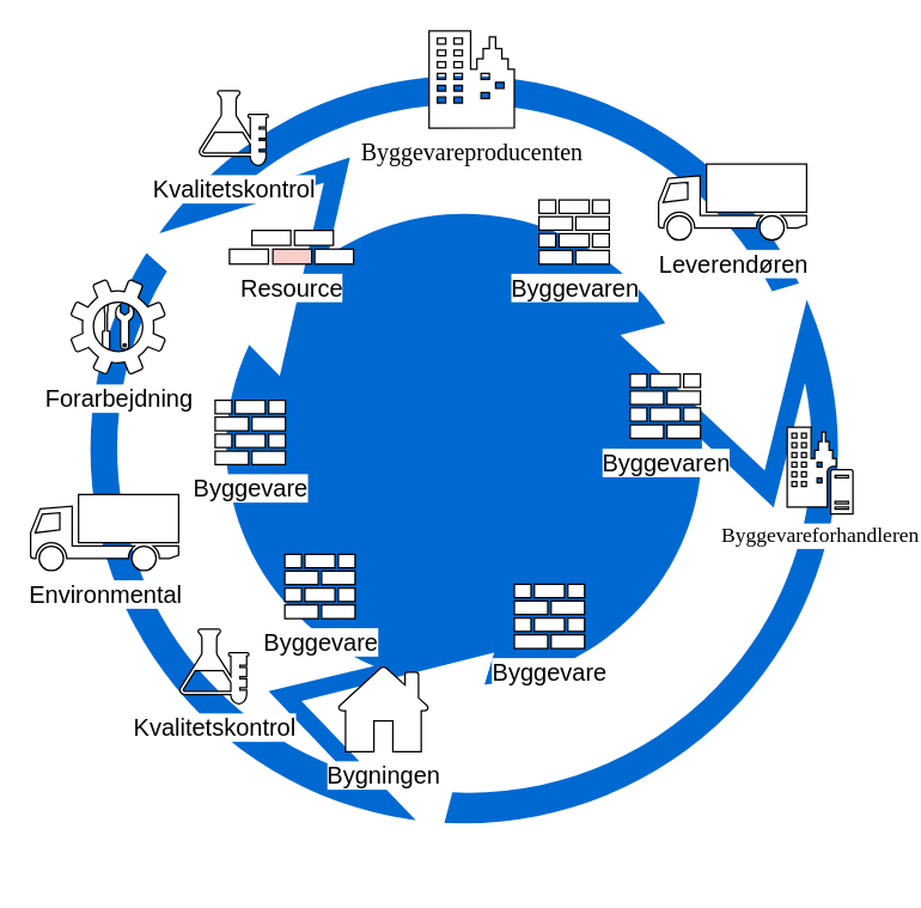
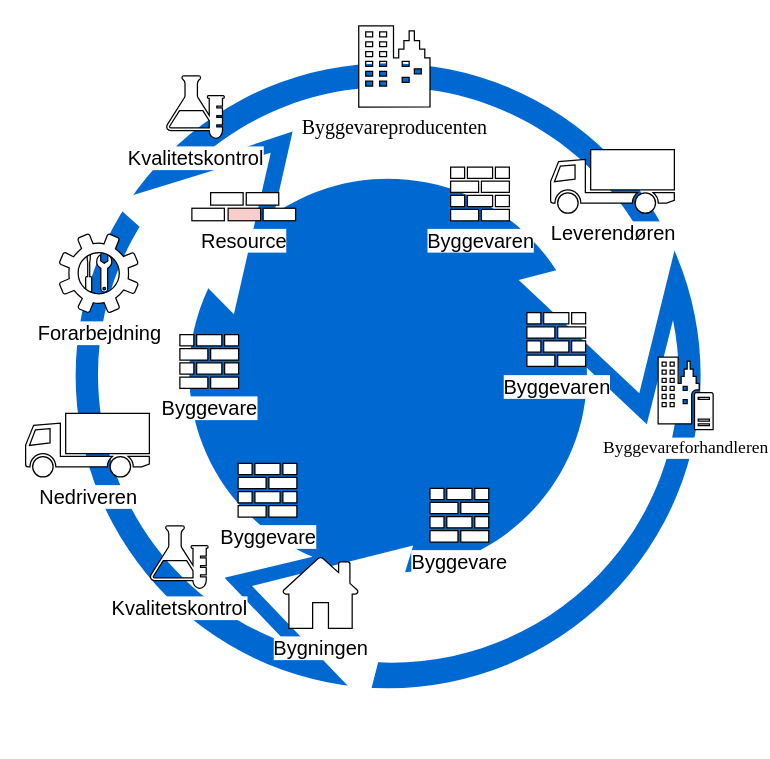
  <mxCell id="0" />
  <mxCell id="1" parent="0" />
  <mxCell id="2" value="" style="ellipse;whiteSpace=wrap;html=1;rounded=0;shadow=0;comic=0;strokeWidth=1;fontFamily=Verdana;fontSize=14;strokeColor=none;fillColor=#0069D1;" parent="1" vertex="1"><mxGeometry x="60" y="50" width="500" height="500" as="geometry" /></mxCell>
- <mxCell id="3" value="Environmental&lt;div&gt;Awareness&lt;/div&gt;" style="shadow=0;dashed=0;html=1;strokeColor=none;shape=mxgraph.mscae.general.continuous_cycle;fillColor=#ffffff;rounded=0;comic=0;fontFamily=Verdana;fontSize=14;fontColor=#FFFFFF;verticalAlign=top;labelPosition=center;verticalLabelPosition=bottom;align=center;" parent="1" vertex="1"><mxGeometry x="68.05" y="60" width="483.9" height="504.06" as="geometry" /></mxCell>
+ <mxCell id="3" value="Byggevaren&lt;div&gt;Awareness&lt;/div&gt;" style="shadow=0;dashed=0;html=1;strokeColor=none;shape=mxgraph.mscae.general.continuous_cycle;fillColor=#ffffff;rounded=0;comic=0;fontFamily=Verdana;fontSize=14;fontColor=#FFFFFF;verticalAlign=top;labelPosition=center;verticalLabelPosition=bottom;align=center;" parent="1" vertex="1"><mxGeometry x="68.05" y="60" width="483.9" height="504.06" as="geometry" /></mxCell>
  <mxCell id="4" value="&lt;font style=&quot;font-size: 16px&quot;&gt;Byggevareproducenten&lt;/font&gt;" style="shadow=0;dashed=0;html=1;labelPosition=center;verticalLabelPosition=bottom;verticalAlign=top;shape=mxgraph.office.concepts.on_premises;rounded=0;comic=0;fontFamily=Verdana;fontSize=14;" parent="1" vertex="1"><mxGeometry x="286.5" y="20" width="57" height="65" as="geometry" /></mxCell>
- <mxCell id="5" value="&lt;font style=&quot;font-size: 16px&quot;&gt;Leverendøren&lt;/font&gt;" style="shape=mxgraph.signs.transportation.truck_1;html=1;pointerEvents=1;verticalLabelPosition=bottom;verticalAlign=top;align=center;sketch=0;labelBackgroundColor=default;" parent="1" vertex="1"><mxGeometry x="440" y="109" width="99" height="51" as="geometry" /></mxCell>
+ <mxCell id="5" value="&lt;font style=&quot;font-size: 16px&quot;&gt;Leverendøren&lt;/font&gt;" style="shape=mxgraph.signs.transportation.truck_1;html=1;pointerEvents=1;verticalLabelPosition=bottom;verticalAlign=top;align=center;sketch=0;labelBackgroundColor=default;" parent="1" vertex="1"><mxGeometry x="440" y="119" width="99" height="51" as="geometry" /></mxCell>
  <mxCell id="6" value="&lt;font style=&quot;font-size: 16px&quot;&gt;Byggevaren&lt;/font&gt;" style="sketch=0;pointerEvents=1;shadow=0;dashed=0;html=1;labelPosition=center;verticalLabelPosition=bottom;verticalAlign=top;outlineConnect=0;align=center;shape=mxgraph.office.concepts.firewall;labelBackgroundColor=default;" parent="1" vertex="1"><mxGeometry x="360" y="133" width="47" height="43" as="geometry" /></mxCell>
  <mxCell id="7" value="&lt;span style=&quot;font-size: 16px&quot;&gt;Kvalitetskontrol&lt;/span&gt;" style="sketch=0;pointerEvents=1;shadow=0;dashed=0;html=1;labelPosition=center;verticalLabelPosition=bottom;verticalAlign=top;outlineConnect=0;align=center;shape=mxgraph.office.concepts.lab;labelBackgroundColor=default;" parent="1" vertex="1"><mxGeometry x="132" y="60" width="47" height="50" as="geometry" /></mxCell>
  <mxCell id="8" value="Byggevareforhandleren" style="shadow=0;dashed=0;html=1;labelPosition=center;verticalLabelPosition=bottom;verticalAlign=top;shape=mxgraph.office.servers.on_premises_server;rounded=0;comic=0;fontFamily=Verdana;fontSize=14;labelBackgroundColor=default;" parent="1" vertex="1"><mxGeometry x="526" y="285" width="44" height="58" as="geometry" /></mxCell>
  <mxCell id="9" value="&lt;font style=&quot;font-size: 16px&quot;&gt;Bygningen&lt;/font&gt;" style="sketch=0;pointerEvents=1;shadow=0;dashed=0;html=1;labelPosition=center;verticalLabelPosition=bottom;verticalAlign=top;outlineConnect=0;align=center;shape=mxgraph.office.concepts.home;labelBackgroundColor=default;" parent="1" vertex="1"><mxGeometry x="225.5" y="445" width="61" height="57" as="geometry" /></mxCell>
- <mxCell id="10" value="&lt;font style=&quot;font-size: 16px&quot;&gt;Environmental&lt;/font&gt;" style="shape=mxgraph.signs.transportation.truck_1;html=1;pointerEvents=1;verticalLabelPosition=bottom;verticalAlign=top;align=center;sketch=0;labelBackgroundColor=default;" parent="1" vertex="1"><mxGeometry x="20" y="330" width="99" height="51" as="geometry" /></mxCell>
+ <mxCell id="10" value="&lt;font style=&quot;font-size: 16px&quot;&gt;Nedriveren&lt;/font&gt;" style="shape=mxgraph.signs.transportation.truck_1;html=1;pointerEvents=1;verticalLabelPosition=bottom;verticalAlign=top;align=center;sketch=0;labelBackgroundColor=default;" parent="1" vertex="1"><mxGeometry x="20" y="330" width="99" height="51" as="geometry" /></mxCell>
  <mxCell id="11" value="" style="sketch=0;pointerEvents=1;shadow=0;dashed=0;html=1;labelPosition=center;verticalLabelPosition=bottom;verticalAlign=top;outlineConnect=0;align=center;shape=mxgraph.office.concepts.maintenance;fontSize=16;" parent="1" vertex="1"><mxGeometry x="68.05" y="203" width="20.89" height="30" as="geometry" /></mxCell>
  <mxCell id="12" value="Forarbejdning" style="sketch=0;pointerEvents=1;shadow=0;dashed=0;html=1;labelPosition=center;verticalLabelPosition=bottom;verticalAlign=top;outlineConnect=0;align=center;shape=mxgraph.office.concepts.settings;fontSize=16;labelBackgroundColor=default;" parent="1" vertex="1"><mxGeometry x="47" y="186.5" width="63" height="63" as="geometry" /></mxCell>
  <mxCell id="13" value="&lt;font style=&quot;font-size: 16px&quot;&gt;Byggevare&lt;/font&gt;" style="sketch=0;pointerEvents=1;shadow=0;dashed=0;html=1;labelPosition=center;verticalLabelPosition=bottom;verticalAlign=top;outlineConnect=0;align=center;shape=mxgraph.office.concepts.firewall;labelBackgroundColor=default;" parent="1" vertex="1"><mxGeometry x="143.4" y="267.06" width="47" height="43" as="geometry" /></mxCell>
  <mxCell id="14" value="&lt;font style=&quot;font-size: 16px&quot;&gt;Byggevaren&lt;/font&gt;" style="sketch=0;pointerEvents=1;shadow=0;dashed=0;html=1;labelPosition=center;verticalLabelPosition=bottom;verticalAlign=top;outlineConnect=0;align=center;shape=mxgraph.office.concepts.firewall;labelBackgroundColor=default;" parent="1" vertex="1"><mxGeometry x="421" y="249.5" width="47" height="43" as="geometry" /></mxCell>
  <mxCell id="15" value="&lt;font style=&quot;font-size: 16px&quot;&gt;Byggevare&lt;/font&gt;" style="sketch=0;pointerEvents=1;shadow=0;dashed=0;html=1;labelPosition=center;verticalLabelPosition=bottom;verticalAlign=top;outlineConnect=0;align=center;shape=mxgraph.office.concepts.firewall;labelBackgroundColor=default;" parent="1" vertex="1"><mxGeometry x="343.5" y="390" width="47" height="43" as="geometry" /></mxCell>
  <mxCell id="16" value="Resource" style="rounded=0;whiteSpace=wrap;html=1;labelBackgroundColor=default;fontSize=16;labelPosition=center;verticalLabelPosition=bottom;align=center;verticalAlign=top;fillColor=#f8cecc;" parent="1" vertex="1"><mxGeometry x="182" y="166" width="26" height="10" as="geometry" /></mxCell>
  <mxCell id="17" value="&lt;span style=&quot;font-size: 16px&quot;&gt;Kvalitetskontrol&lt;/span&gt;" style="sketch=0;pointerEvents=1;shadow=0;dashed=0;html=1;labelPosition=center;verticalLabelPosition=bottom;verticalAlign=top;outlineConnect=0;align=center;shape=mxgraph.office.concepts.lab;labelBackgroundColor=default;" vertex="1" parent="1"><mxGeometry x="119" y="420" width="47" height="50" as="geometry" /></mxCell>
  <mxCell id="18" value="&lt;font style=&quot;font-size: 16px&quot;&gt;Byggevare&lt;/font&gt;" style="sketch=0;pointerEvents=1;shadow=0;dashed=0;html=1;labelPosition=center;verticalLabelPosition=bottom;verticalAlign=top;outlineConnect=0;align=center;shape=mxgraph.office.concepts.firewall;labelBackgroundColor=default;" vertex="1" parent="1"><mxGeometry x="190" y="370" width="47" height="43" as="geometry" /></mxCell>
  <mxCell id="19" value="" style="rounded=0;whiteSpace=wrap;html=1;labelBackgroundColor=default;fontSize=16;labelPosition=center;verticalLabelPosition=bottom;align=center;verticalAlign=top;" vertex="1" parent="1"><mxGeometry x="210" y="166" width="26" height="10" as="geometry" /></mxCell>
  <mxCell id="20" value="" style="rounded=0;whiteSpace=wrap;html=1;labelBackgroundColor=default;fontSize=16;labelPosition=center;verticalLabelPosition=bottom;align=center;verticalAlign=top;" vertex="1" parent="1"><mxGeometry x="196.5" y="153.5" width="26" height="10" as="geometry" /></mxCell>
  <mxCell id="21" value="" style="rounded=0;whiteSpace=wrap;html=1;labelBackgroundColor=default;fontSize=16;labelPosition=center;verticalLabelPosition=bottom;align=center;verticalAlign=top;" vertex="1" parent="1"><mxGeometry x="153" y="166" width="26" height="10" as="geometry" /></mxCell>
  <mxCell id="22" value="" style="rounded=0;whiteSpace=wrap;html=1;labelBackgroundColor=default;fontSize=16;labelPosition=center;verticalLabelPosition=bottom;align=center;verticalAlign=top;" vertex="1" parent="1"><mxGeometry x="168" y="153.5" width="26" height="10" as="geometry" /></mxCell>
